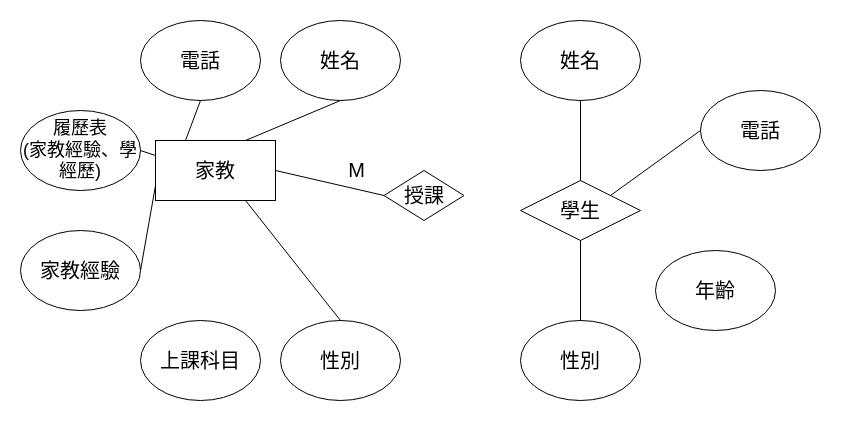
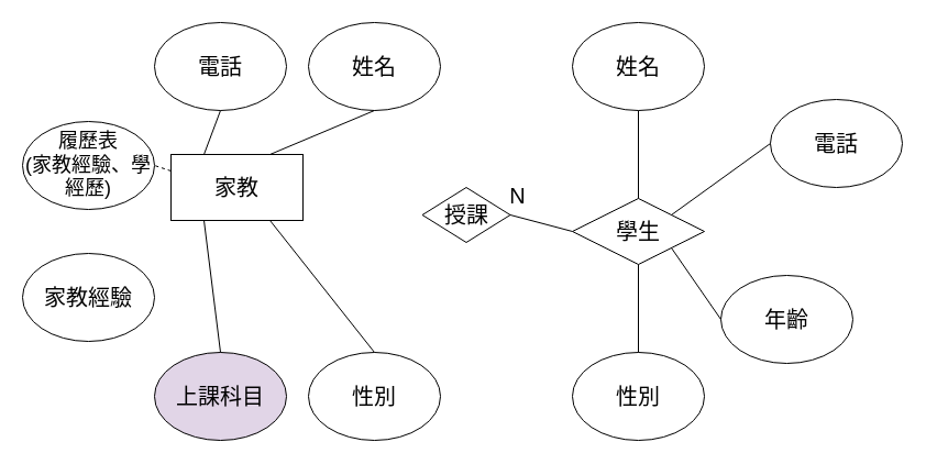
  <mxCell id="0" />
  <mxCell id="1" parent="0" />
  <mxCell id="2" value="家教" style="rounded=0;whiteSpace=wrap;html=1;fontSize=20;" vertex="1" parent="1"><mxGeometry x="155" y="140" width="120" height="60" as="geometry" /></mxCell>
  <mxCell id="3" value="學生" style="rhombus;whiteSpace=wrap;html=1;fontSize=20;" vertex="1" parent="1"><mxGeometry x="520" y="180" width="120" height="60" as="geometry" /></mxCell>
  <mxCell id="4" value="授課" style="rhombus;whiteSpace=wrap;html=1;fontSize=20;" vertex="1" parent="1"><mxGeometry x="383.5" y="170" width="80" height="50" as="geometry" /></mxCell>
- <mxCell id="5" value="" style="endArrow=none;html=1;rounded=0;exitX=1;exitY=0.5;exitDx=0;exitDy=0;entryX=0;entryY=0.5;entryDx=0;entryDy=0;" edge="1" parent="1" source="2" target="4"><mxGeometry width="50" height="50" relative="1" as="geometry"><mxPoint x="380" y="290" as="sourcePoint" /><mxPoint x="450" y="210" as="targetPoint" /></mxGeometry></mxCell>
- <mxCell id="6" value="M" style="edgeLabel;html=1;align=center;verticalAlign=middle;resizable=0;points=[];fontSize=20;" vertex="1" connectable="0" parent="5"><mxGeometry x="0.484" y="-1" relative="1" as="geometry"><mxPoint y="-21" as="offset" /></mxGeometry></mxCell>
+ <mxCell id="7" value="" style="endArrow=none;html=1;rounded=0;exitX=0;exitY=0.5;exitDx=0;exitDy=0;entryX=1;entryY=0.5;entryDx=0;entryDy=0;" edge="1" parent="1" source="3" target="4"><mxGeometry width="50" height="50" relative="1" as="geometry"><mxPoint x="390" y="300" as="sourcePoint" /><mxPoint x="460" y="220" as="targetPoint" /></mxGeometry></mxCell>
+ <mxCell id="8" value="N" style="edgeLabel;html=1;align=center;verticalAlign=middle;resizable=0;points=[];fontSize=20;" vertex="1" connectable="0" parent="7"><mxGeometry x="0.788" y="1" relative="1" as="geometry"><mxPoint y="-21" as="offset" /></mxGeometry></mxCell>
  <mxCell id="9" value="姓名" style="ellipse;whiteSpace=wrap;html=1;fontSize=20;" vertex="1" parent="1"><mxGeometry x="280" y="20" width="120" height="80" as="geometry" /></mxCell>
  <mxCell id="10" value="電話" style="ellipse;whiteSpace=wrap;html=1;fontSize=20;" vertex="1" parent="1"><mxGeometry x="140" y="20" width="120" height="80" as="geometry" /></mxCell>
  <mxCell id="11" value="履歷表&lt;div style=&quot;font-size: 18px;&quot;&gt;(家教經驗、學經歷)&lt;br style=&quot;font-size: 18px;&quot;&gt;&lt;/div&gt;" style="ellipse;whiteSpace=wrap;html=1;fontSize=18;" vertex="1" parent="1"><mxGeometry x="20" y="110" width="120" height="80" as="geometry" /></mxCell>
  <mxCell id="12" value="姓名" style="ellipse;whiteSpace=wrap;html=1;fontSize=20;" vertex="1" parent="1"><mxGeometry x="520" y="20" width="120" height="80" as="geometry" /></mxCell>
- <mxCell id="13" value="上課科目" style="ellipse;whiteSpace=wrap;html=1;fontSize=20;" vertex="1" parent="1"><mxGeometry x="140" y="320" width="120" height="80" as="geometry" /></mxCell>
+ <mxCell id="13" value="上課科目" style="ellipse;whiteSpace=wrap;html=1;fontSize=20;fillColor=#e1d5e7;" vertex="1" parent="1"><mxGeometry x="140" y="320" width="120" height="80" as="geometry" /></mxCell>
  <mxCell id="14" value="家教經驗" style="ellipse;whiteSpace=wrap;html=1;fontSize=20;" vertex="1" parent="1"><mxGeometry x="20" y="230" width="120" height="80" as="geometry" /></mxCell>
  <mxCell id="15" value="年齡" style="ellipse;whiteSpace=wrap;html=1;fontSize=20;" vertex="1" parent="1"><mxGeometry x="655" y="250" width="120" height="80" as="geometry" /></mxCell>
  <mxCell id="16" value="電話" style="ellipse;whiteSpace=wrap;html=1;fontSize=20;" vertex="1" parent="1"><mxGeometry x="700" y="90" width="120" height="80" as="geometry" /></mxCell>
  <mxCell id="17" value="性別" style="ellipse;whiteSpace=wrap;html=1;fontSize=20;" vertex="1" parent="1"><mxGeometry x="520" y="320" width="120" height="80" as="geometry" /></mxCell>
  <mxCell id="18" value="性別" style="ellipse;whiteSpace=wrap;html=1;fontSize=20;" vertex="1" parent="1"><mxGeometry x="280" y="320" width="120" height="80" as="geometry" /></mxCell>
  <mxCell id="19" value="" style="endArrow=none;html=1;rounded=0;entryX=0.5;entryY=1;entryDx=0;entryDy=0;exitX=0.75;exitY=0;exitDx=0;exitDy=0;" edge="1" parent="1" source="2" target="9"><mxGeometry width="50" height="50" relative="1" as="geometry"><mxPoint x="413.5" y="345" as="sourcePoint" /><mxPoint x="463.5" y="295" as="targetPoint" /><Array as="points" /></mxGeometry></mxCell>
  <mxCell id="20" value="" style="endArrow=none;html=1;rounded=0;entryX=0.5;entryY=1;entryDx=0;entryDy=0;exitX=0.25;exitY=0;exitDx=0;exitDy=0;" edge="1" parent="1" source="2" target="10"><mxGeometry width="50" height="50" relative="1" as="geometry"><mxPoint x="423.5" y="355" as="sourcePoint" /><mxPoint x="473.5" y="305" as="targetPoint" /><Array as="points" /></mxGeometry></mxCell>
- <mxCell id="21" value="" style="endArrow=none;html=1;rounded=0;entryX=1;entryY=0.5;entryDx=0;entryDy=0;exitX=0;exitY=0.25;exitDx=0;exitDy=0;" edge="1" parent="1" source="2" target="11"><mxGeometry width="50" height="50" relative="1" as="geometry"><mxPoint x="433.5" y="365" as="sourcePoint" /><mxPoint x="483.5" y="315" as="targetPoint" /><Array as="points" /></mxGeometry></mxCell>
- <mxCell id="22" value="" style="endArrow=none;html=1;rounded=0;entryX=1;entryY=0.5;entryDx=0;entryDy=0;exitX=0;exitY=0.75;exitDx=0;exitDy=0;" edge="1" parent="1" source="2" target="14"><mxGeometry width="50" height="50" relative="1" as="geometry"><mxPoint x="443.5" y="375" as="sourcePoint" /><mxPoint x="493.5" y="325" as="targetPoint" /><Array as="points" /></mxGeometry></mxCell>
+ <mxCell id="21" value="" style="endArrow=none;html=1;rounded=0;entryX=1;entryY=0.5;entryDx=0;entryDy=0;exitX=0;exitY=0.25;exitDx=0;exitDy=0;dashed=1;" edge="1" parent="1" source="2" target="11"><mxGeometry width="50" height="50" relative="1" as="geometry"><mxPoint x="433.5" y="365" as="sourcePoint" /><mxPoint x="483.5" y="315" as="targetPoint" /><Array as="points" /></mxGeometry></mxCell>
+ <mxCell id="23" value="" style="endArrow=none;html=1;rounded=0;entryX=0.5;entryY=0;entryDx=0;entryDy=0;exitX=0.25;exitY=1;exitDx=0;exitDy=0;" edge="1" parent="1" source="2" target="13"><mxGeometry width="50" height="50" relative="1" as="geometry"><mxPoint x="453.5" y="385" as="sourcePoint" /><mxPoint x="503.5" y="335" as="targetPoint" /><Array as="points" /></mxGeometry></mxCell>
  <mxCell id="24" value="" style="endArrow=none;html=1;rounded=0;entryX=0.5;entryY=0;entryDx=0;entryDy=0;exitX=0.75;exitY=1;exitDx=0;exitDy=0;" edge="1" parent="1" source="2" target="18"><mxGeometry width="50" height="50" relative="1" as="geometry"><mxPoint x="463.5" y="395" as="sourcePoint" /><mxPoint x="513.5" y="345" as="targetPoint" /><Array as="points" /></mxGeometry></mxCell>
  <mxCell id="25" value="" style="endArrow=none;html=1;rounded=0;entryX=0.5;entryY=1;entryDx=0;entryDy=0;exitX=0.5;exitY=0;exitDx=0;exitDy=0;" edge="1" parent="1" source="3" target="12"><mxGeometry width="50" height="50" relative="1" as="geometry"><mxPoint x="473.5" y="405" as="sourcePoint" /><mxPoint x="523.5" y="355" as="targetPoint" /><Array as="points" /></mxGeometry></mxCell>
  <mxCell id="26" value="" style="endArrow=none;html=1;rounded=0;entryX=0;entryY=0.5;entryDx=0;entryDy=0;exitX=1;exitY=0;exitDx=0;exitDy=0;" edge="1" parent="1" source="3" target="16"><mxGeometry width="50" height="50" relative="1" as="geometry"><mxPoint x="483.5" y="415" as="sourcePoint" /><mxPoint x="533.5" y="365" as="targetPoint" /><Array as="points" /></mxGeometry></mxCell>
+ <mxCell id="27" value="" style="endArrow=none;html=1;rounded=0;entryX=1;entryY=1;entryDx=0;entryDy=0;exitX=0;exitY=0.5;exitDx=0;exitDy=0;" edge="1" parent="1" source="15" target="3"><mxGeometry width="50" height="50" relative="1" as="geometry"><mxPoint x="493.5" y="425" as="sourcePoint" /><mxPoint x="544" y="375" as="targetPoint" /><Array as="points" /></mxGeometry></mxCell>
  <mxCell id="28" value="" style="endArrow=none;html=1;rounded=0;entryX=0.5;entryY=1;entryDx=0;entryDy=0;exitX=0.5;exitY=0;exitDx=0;exitDy=0;" edge="1" parent="1" source="17" target="3"><mxGeometry width="50" height="50" relative="1" as="geometry"><mxPoint x="503.5" y="435" as="sourcePoint" /><mxPoint x="553.5" y="385" as="targetPoint" /><Array as="points" /></mxGeometry></mxCell>
